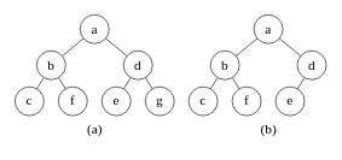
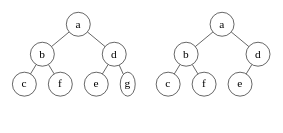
  <mxCell id="0" />
  <mxCell id="1" value="a" parent="0" />
  <mxCell id="2" style="edgeStyle=none;html=1;fontFamily=Times New Roman;fontSize=19;endArrow=none;endFill=0;" edge="1" parent="1" source="4" target="7"><mxGeometry relative="1" as="geometry" /></mxCell>
  <mxCell id="3" style="edgeStyle=none;html=1;fontFamily=Times New Roman;fontSize=19;endArrow=none;endFill=0;" edge="1" parent="1" source="4" target="10"><mxGeometry relative="1" as="geometry" /></mxCell>
  <mxCell id="4" value="a" style="ellipse;whiteSpace=wrap;html=1;fontFamily=Times New Roman;fontSize=19;" vertex="1" parent="1"><mxGeometry x="110" y="20" width="40" height="40" as="geometry" /></mxCell>
  <mxCell id="5" style="edgeStyle=none;html=1;fontFamily=Times New Roman;fontSize=19;endArrow=none;endFill=0;" edge="1" parent="1" source="7" target="11"><mxGeometry relative="1" as="geometry" /></mxCell>
  <mxCell id="6" style="edgeStyle=none;html=1;fontFamily=Times New Roman;fontSize=19;endArrow=none;endFill=0;" edge="1" parent="1" source="7" target="12"><mxGeometry relative="1" as="geometry" /></mxCell>
  <mxCell id="7" value="b" style="ellipse;whiteSpace=wrap;html=1;fontFamily=Times New Roman;fontSize=19;" vertex="1" parent="1"><mxGeometry x="50" y="70" width="40" height="40" as="geometry" /></mxCell>
  <mxCell id="8" style="edgeStyle=none;html=1;fontFamily=Times New Roman;fontSize=19;endArrow=none;endFill=0;" edge="1" parent="1" source="10" target="13"><mxGeometry relative="1" as="geometry" /></mxCell>
  <mxCell id="9" style="edgeStyle=none;html=1;fontFamily=Times New Roman;fontSize=19;endArrow=none;endFill=0;" edge="1" parent="1" source="10" target="14"><mxGeometry relative="1" as="geometry" /></mxCell>
  <mxCell id="10" value="d" style="ellipse;whiteSpace=wrap;html=1;fontFamily=Times New Roman;fontSize=19;" vertex="1" parent="1"><mxGeometry x="170" y="70" width="40" height="40" as="geometry" /></mxCell>
  <mxCell id="11" value="c" style="ellipse;whiteSpace=wrap;html=1;fontFamily=Times New Roman;fontSize=19;" vertex="1" parent="1"><mxGeometry x="20" y="120" width="40" height="40" as="geometry" /></mxCell>
  <mxCell id="12" value="f" style="ellipse;whiteSpace=wrap;html=1;fontFamily=Times New Roman;fontSize=19;" vertex="1" parent="1"><mxGeometry x="80" y="120" width="40" height="40" as="geometry" /></mxCell>
  <mxCell id="13" value="e" style="ellipse;whiteSpace=wrap;html=1;fontFamily=Times New Roman;fontSize=19;" vertex="1" parent="1"><mxGeometry x="140" y="120" width="40" height="40" as="geometry" /></mxCell>
- <mxCell id="14" value="g" style="ellipse;whiteSpace=wrap;html=1;fontFamily=Times New Roman;fontSize=19;" vertex="1" parent="1"><mxGeometry x="200" y="120" width="40" height="40" as="geometry" /></mxCell>
- <mxCell id="15" value="(a)" style="text;html=1;align=center;verticalAlign=middle;resizable=0;points=[];autosize=1;strokeColor=none;fillColor=none;fontSize=19;fontFamily=Times New Roman;" vertex="1" parent="1"><mxGeometry x="110" y="160" width="40" height="40" as="geometry" /></mxCell>
+ <mxCell id="14" value="g" style="ellipse;whiteSpace=wrap;html=1;fontFamily=Times New Roman;fontSize=19;" vertex="1" parent="1"><mxGeometry x="200" y="120" width="25" height="40" as="geometry" /></mxCell>
  <mxCell id="16" value="b" parent="0" />
  <mxCell id="17" style="edgeStyle=none;html=1;fontFamily=Times New Roman;fontSize=19;endArrow=none;endFill=0;" edge="1" parent="16" source="19" target="22"><mxGeometry relative="1" as="geometry" /></mxCell>
  <mxCell id="18" style="edgeStyle=none;html=1;fontFamily=Times New Roman;fontSize=19;endArrow=none;endFill=0;" edge="1" parent="16" source="19" target="24"><mxGeometry relative="1" as="geometry" /></mxCell>
  <mxCell id="19" value="a" style="ellipse;whiteSpace=wrap;html=1;fontFamily=Times New Roman;fontSize=19;" vertex="1" parent="16"><mxGeometry x="350" y="20" width="40" height="40" as="geometry" /></mxCell>
  <mxCell id="20" style="edgeStyle=none;html=1;fontFamily=Times New Roman;fontSize=19;endArrow=none;endFill=0;" edge="1" parent="16" source="22" target="25"><mxGeometry relative="1" as="geometry" /></mxCell>
  <mxCell id="21" style="edgeStyle=none;html=1;fontFamily=Times New Roman;fontSize=19;endArrow=none;endFill=0;" edge="1" parent="16" source="22" target="26"><mxGeometry relative="1" as="geometry" /></mxCell>
  <mxCell id="22" value="b" style="ellipse;whiteSpace=wrap;html=1;fontFamily=Times New Roman;fontSize=19;" vertex="1" parent="16"><mxGeometry x="290" y="70" width="40" height="40" as="geometry" /></mxCell>
  <mxCell id="23" style="edgeStyle=none;html=1;fontFamily=Times New Roman;fontSize=19;endArrow=none;endFill=0;" edge="1" parent="16" source="24" target="27"><mxGeometry relative="1" as="geometry" /></mxCell>
  <mxCell id="24" value="d" style="ellipse;whiteSpace=wrap;html=1;fontFamily=Times New Roman;fontSize=19;" vertex="1" parent="16"><mxGeometry x="410" y="70" width="40" height="40" as="geometry" /></mxCell>
  <mxCell id="25" value="c" style="ellipse;whiteSpace=wrap;html=1;fontFamily=Times New Roman;fontSize=19;" vertex="1" parent="16"><mxGeometry x="260" y="120" width="40" height="40" as="geometry" /></mxCell>
  <mxCell id="26" value="f" style="ellipse;whiteSpace=wrap;html=1;fontFamily=Times New Roman;fontSize=19;" vertex="1" parent="16"><mxGeometry x="320" y="120" width="40" height="40" as="geometry" /></mxCell>
  <mxCell id="27" value="e" style="ellipse;whiteSpace=wrap;html=1;fontFamily=Times New Roman;fontSize=19;" vertex="1" parent="16"><mxGeometry x="380" y="120" width="40" height="40" as="geometry" /></mxCell>
- <mxCell id="28" value="(b)" style="text;html=1;align=center;verticalAlign=middle;resizable=0;points=[];autosize=1;strokeColor=none;fillColor=none;fontSize=19;fontFamily=Times New Roman;" vertex="1" parent="16"><mxGeometry x="345" y="160" width="50" height="40" as="geometry" /></mxCell>
